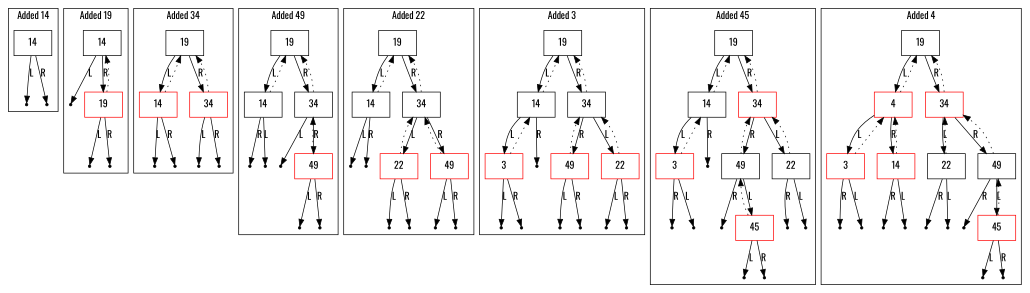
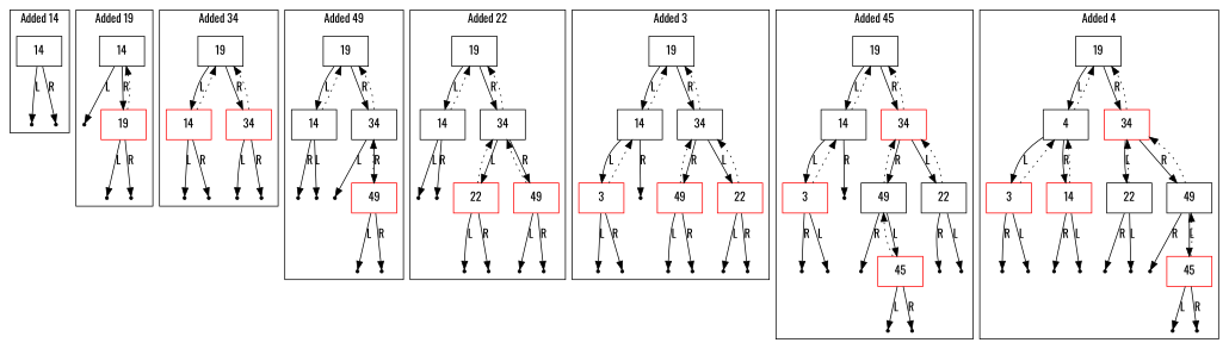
  digraph {
    fontname=Oswald
    node [color=black shape=point fontname=Oswald]
    edge [fontname=Oswald]
    n1 [label="{14}" shape=record]
    n2 [label=Null]
    n3 [label=Null]
    n4 [label="{14}" shape=record]
    n5 [label=Null]
    n6 [color=red label="{19}" shape=record]
    n7 [label=Null]
    n8 [label=Null]
    n9 [label="{19}" shape=record]
    n10 [color=red label="{14}" shape=record]
    n11 [color=red label="{34}" shape=record]
    n12 [label=Null]
    n13 [label=Null]
    n14 [label=Null]
    n15 [label=Null]
    n16 [label="{19}" shape=record]
    n17 [label="{14}" shape=record]
    n18 [label="{34}" shape=record]
    n19 [label=Null]
    n20 [label=Null]
    n21 [label=Null]
    n22 [color=red label="{49}" shape=record]
    n23 [label=Null]
    n24 [label=Null]
    n25 [label="{19}" shape=record]
    n26 [label="{14}" shape=record]
    n27 [label="{34}" shape=record]
    n28 [label=Null]
    n29 [label=Null]
    n30 [color=red label="{22}" shape=record]
    n31 [color=red label="{49}" shape=record]
    n32 [label=Null]
    n33 [label=Null]
    n34 [label=Null]
    n35 [label=Null]
    n36 [label="{19}" shape=record]
    n37 [label="{14}" shape=record]
    n38 [label="{34}" shape=record]
    n39 [label=Null]
    n40 [color=red label="{3}" shape=record]
    n41 [label=Null]
    n42 [label=Null]
    n43 [color=red label="{22}" shape=record]
    n44 [color=red label="{49}" shape=record]
    n45 [label=Null]
    n46 [label=Null]
    n47 [label=Null]
    n48 [label=Null]
    n49 [label="{19}" shape=record]
    n50 [label="{14}" shape=record]
    n51 [color=red label="{34}" shape=record]
    n52 [label=Null]
    n53 [color=red label="{3}" shape=record]
    n54 [label=Null]
    n55 [label=Null]
    n56 [label="{22}" shape=record]
    n57 [label="{49}" shape=record]
    n58 [label=Null]
    n59 [label=Null]
    n60 [label=Null]
    n61 [color=red label="{45}" shape=record]
    n62 [label=Null]
    n63 [label=Null]
    n64 [label="{19}" shape=record]
-   n65 [color=red label="{4}" shape=record]
+   n65 [label="{4}" shape=record]
    n66 [color=red label="{34}" shape=record]
    n67 [color=red label="{3}" shape=record]
    n68 [color=red label="{14}" shape=record]
    n69 [label=Null]
    n70 [label=Null]
    n71 [label=Null]
    n72 [label=Null]
    n73 [label="{22}" shape=record]
    n74 [label="{49}" shape=record]
    n75 [label=Null]
    n76 [label=Null]
    n77 [label=Null]
    n78 [color=red label="{45}" shape=record]
    n79 [label=Null]
    n80 [label=Null]
    subgraph cluster_1 {
      label="Added 14"
      n1
      n2
      n3
    }
    subgraph cluster_2 {
      label="Added 19"
      n4
      n5
      n6
      n7
      n8
    }
    subgraph cluster_3 {
      label="Added 34"
      n9
      n10
      n11
      n12
      n13
      n14
      n15
    }
    subgraph cluster_4 {
      label="Added 49"
      n16
      n17
      n18
      n19
      n20
      n21
      n22
      n23
      n24
    }
    subgraph cluster_5 {
      label="Added 22"
      n25
      n26
      n27
      n28
      n29
      n30
      n31
      n32
      n33
      n34
      n35
    }
    subgraph cluster_6 {
      label="Added 3"
      n36
      n37
      n38
      n39
      n40
      n41
      n42
      n43
      n44
      n45
      n46
      n47
      n48
    }
    subgraph cluster_7 {
      label="Added 45"
      n49
      n50
      n51
      n52
      n53
      n54
      n55
      n56
      n57
      n58
      n59
      n60
      n61
      n62
      n63
    }
    subgraph cluster_8 {
      label="Added 4"
      n64
      n65
      n66
      n67
      n68
      n69
      n70
      n71
      n72
      n73
      n74
      n75
      n76
      n77
      n78
      n79
      n80
    }
    n1 -> n2 [label=L]
    n1 -> n3 [label=R]
    n4 -> n5 [label=L]
    n4 -> n6 [label=R]
    n6 -> n4 [style=dotted]
    n6 -> n7 [label=L]
    n6 -> n8 [label=R]
    n9 -> n10 [label=L]
    n9 -> n11 [label=R]
    n10 -> n9 [style=dotted]
    n10 -> n12 [label=L]
    n10 -> n13 [label=R]
    n11 -> n9 [style=dotted]
    n11 -> n14 [label=L]
    n11 -> n15 [label=R]
    n16 -> n17 [label=L]
    n16 -> n18 [label=R]
    n17 -> n16 [style=dotted]
    n17 -> n19 [label=L]
    n17 -> n20 [label=R]
    n18 -> n16 [style=dotted]
    n18 -> n21 [label=L]
    n18 -> n22 [label=R]
    n22 -> n18 [style=dotted]
    n22 -> n23 [label=L]
    n22 -> n24 [label=R]
    n25 -> n26 [label=L]
    n25 -> n27 [label=R]
    n26 -> n25 [style=dotted]
    n26 -> n28 [label=L]
    n26 -> n29 [label=R]
    n27 -> n25 [style=dotted]
    n27 -> n30 [label=L]
    n27 -> n31 [label=R]
    n30 -> n27 [style=dotted]
    n30 -> n32 [label=L]
    n30 -> n33 [label=R]
    n31 -> n27 [style=dotted]
    n31 -> n34 [label=L]
    n31 -> n35 [label=R]
    n36 -> n37 [label=L]
    n36 -> n38 [label=R]
    n37 -> n36 [style=dotted]
    n37 -> n39 [label=R]
    n37 -> n40 [label=L]
    n38 -> n36 [style=dotted]
    n38 -> n43 [label=L]
    n38 -> n44 [label=R]
    n40 -> n37 [style=dotted]
    n40 -> n41 [label=L]
    n40 -> n42 [label=R]
    n43 -> n38 [style=dotted]
    n43 -> n45 [label=L]
    n43 -> n46 [label=R]
    n44 -> n38 [style=dotted]
    n44 -> n47 [label=L]
    n44 -> n48 [label=R]
    n49 -> n50 [label=L]
    n49 -> n51 [label=R]
    n50 -> n49 [style=dotted]
    n50 -> n52 [label=R]
    n50 -> n53 [label=L]
    n51 -> n49 [style=dotted]
    n51 -> n56 [label=L]
    n51 -> n57 [label=R]
    n53 -> n50 [style=dotted]
    n53 -> n54 [label=L]
    n53 -> n55 [label=R]
    n56 -> n51 [style=dotted]
    n56 -> n58 [label=L]
    n56 -> n59 [label=R]
    n57 -> n51 [style=dotted]
    n57 -> n60 [label=R]
    n57 -> n61 [label=L]
    n61 -> n57 [style=dotted]
    n61 -> n62 [label=L]
    n61 -> n63 [label=R]
    n64 -> n65 [label=L]
    n64 -> n66 [label=R]
    n65 -> n64 [style=dotted]
    n65 -> n67 [label=L]
    n65 -> n68 [label=R]
    n66 -> n64 [style=dotted]
    n66 -> n73 [label=L]
    n66 -> n74 [label=R]
    n67 -> n65 [style=dotted]
    n67 -> n69 [label=L]
    n67 -> n70 [label=R]
    n68 -> n65 [style=dotted]
    n68 -> n71 [label=L]
    n68 -> n72 [label=R]
    n73 -> n66 [style=dotted]
    n73 -> n75 [label=L]
    n73 -> n76 [label=R]
    n74 -> n66 [style=dotted]
    n74 -> n77 [label=R]
    n74 -> n78 [label=L]
    n78 -> n74 [style=dotted]
    n78 -> n79 [label=L]
    n78 -> n80 [label=R]
  }
